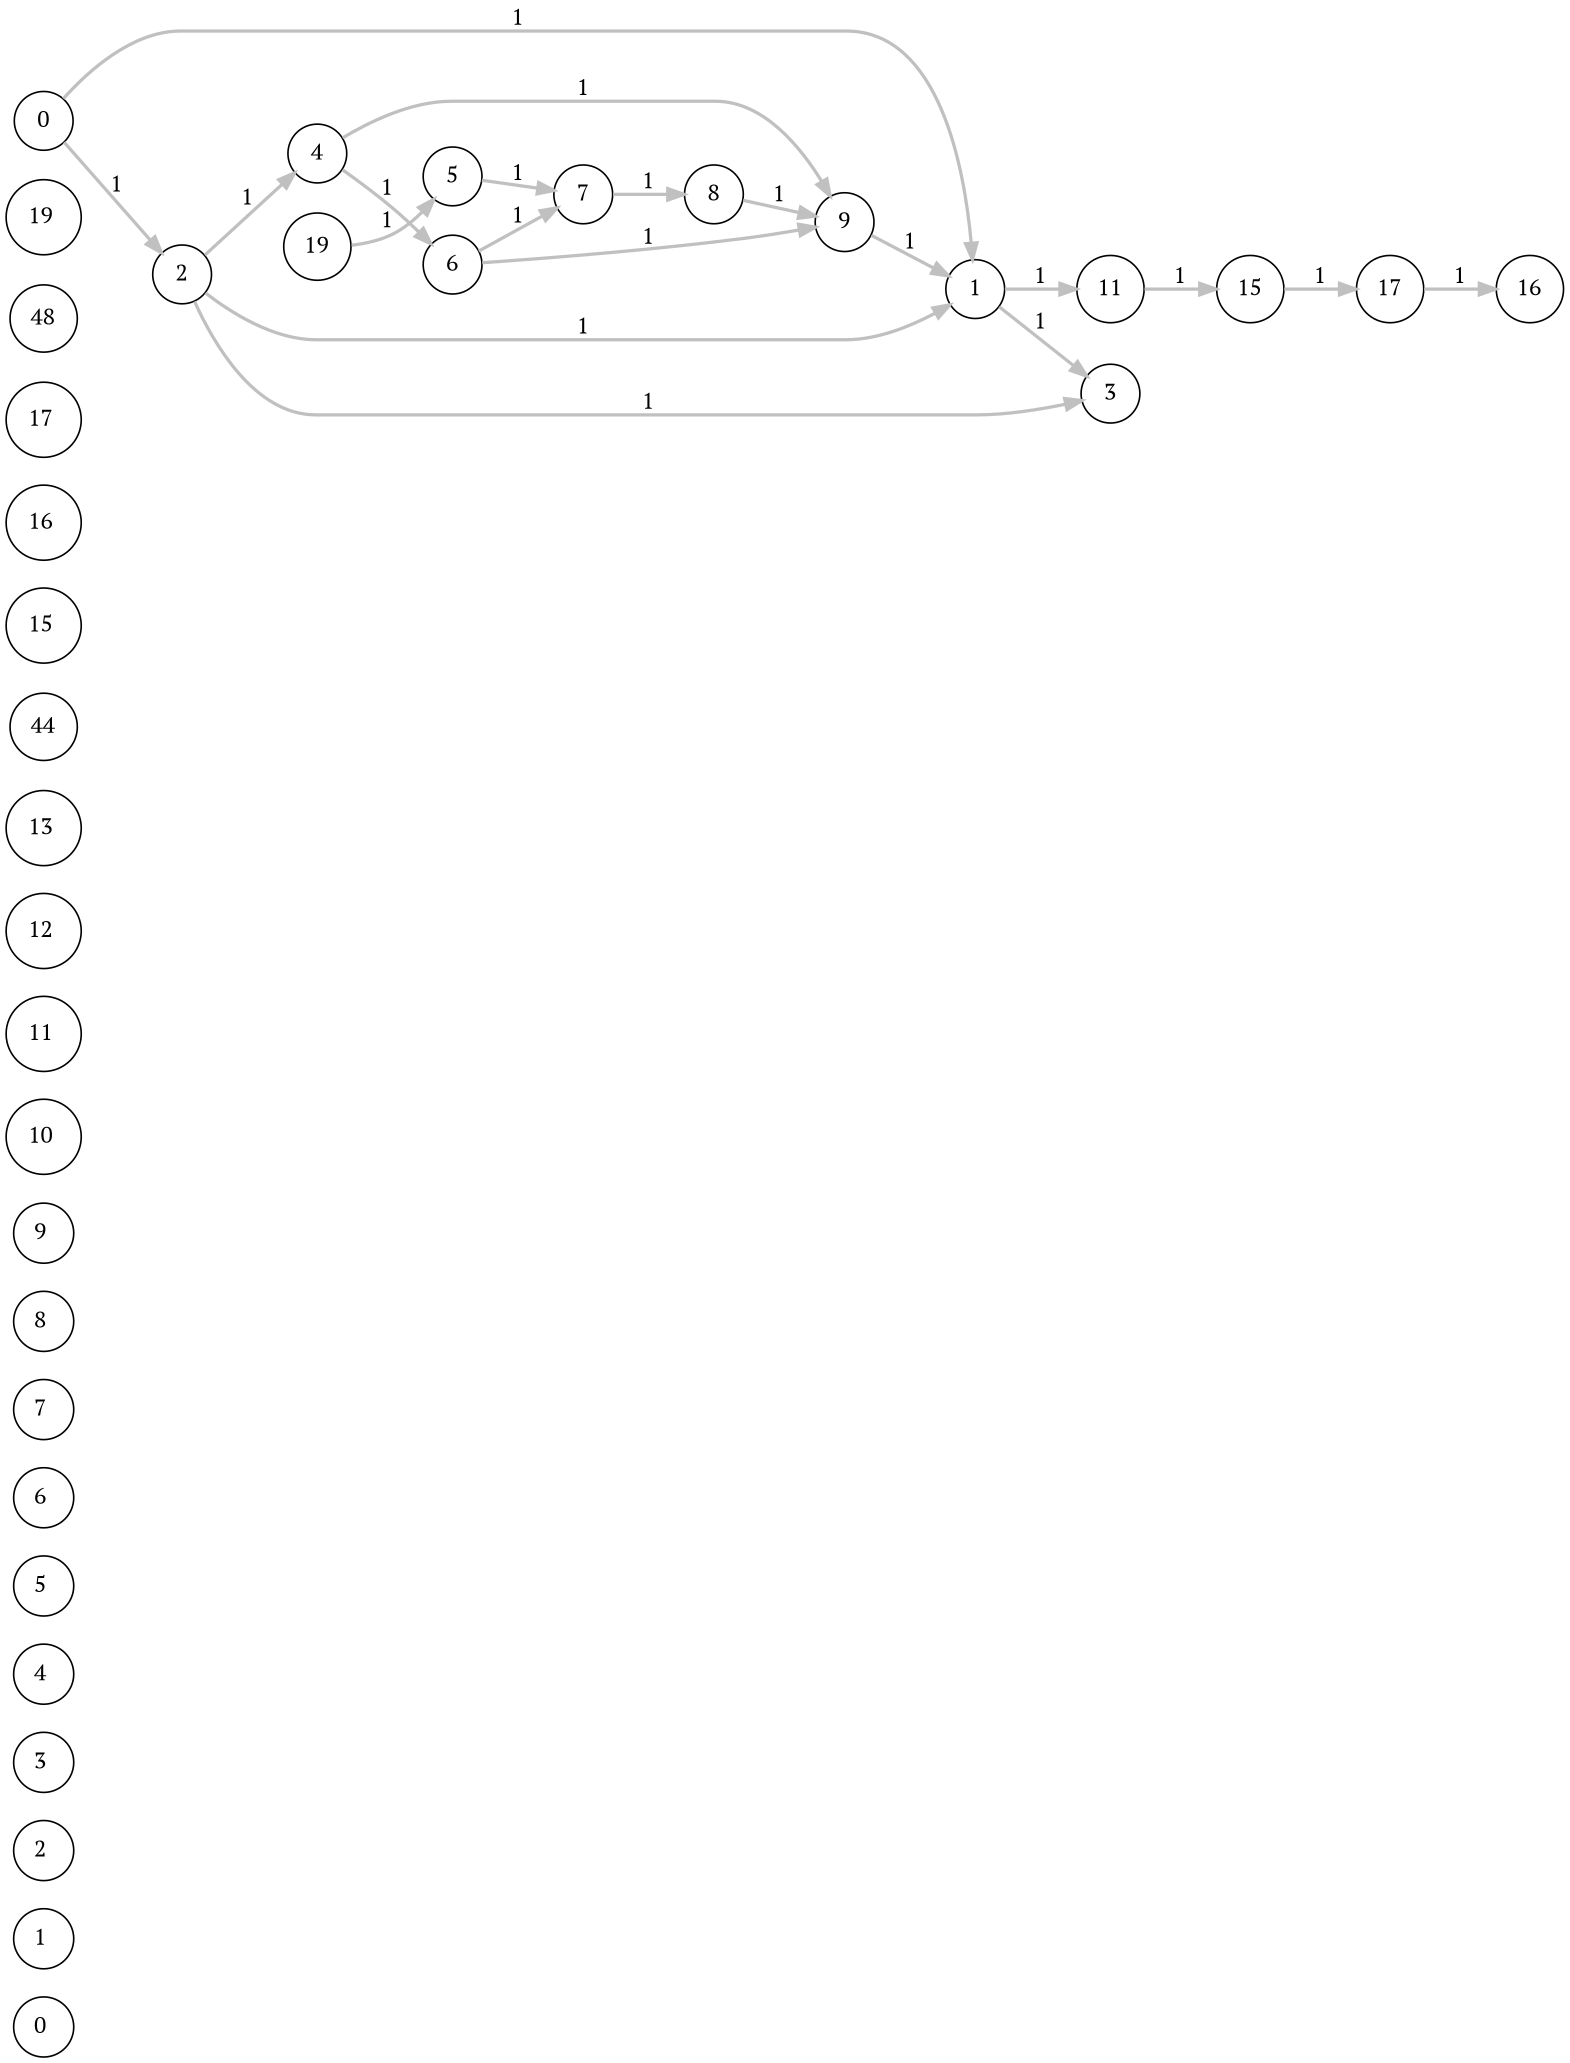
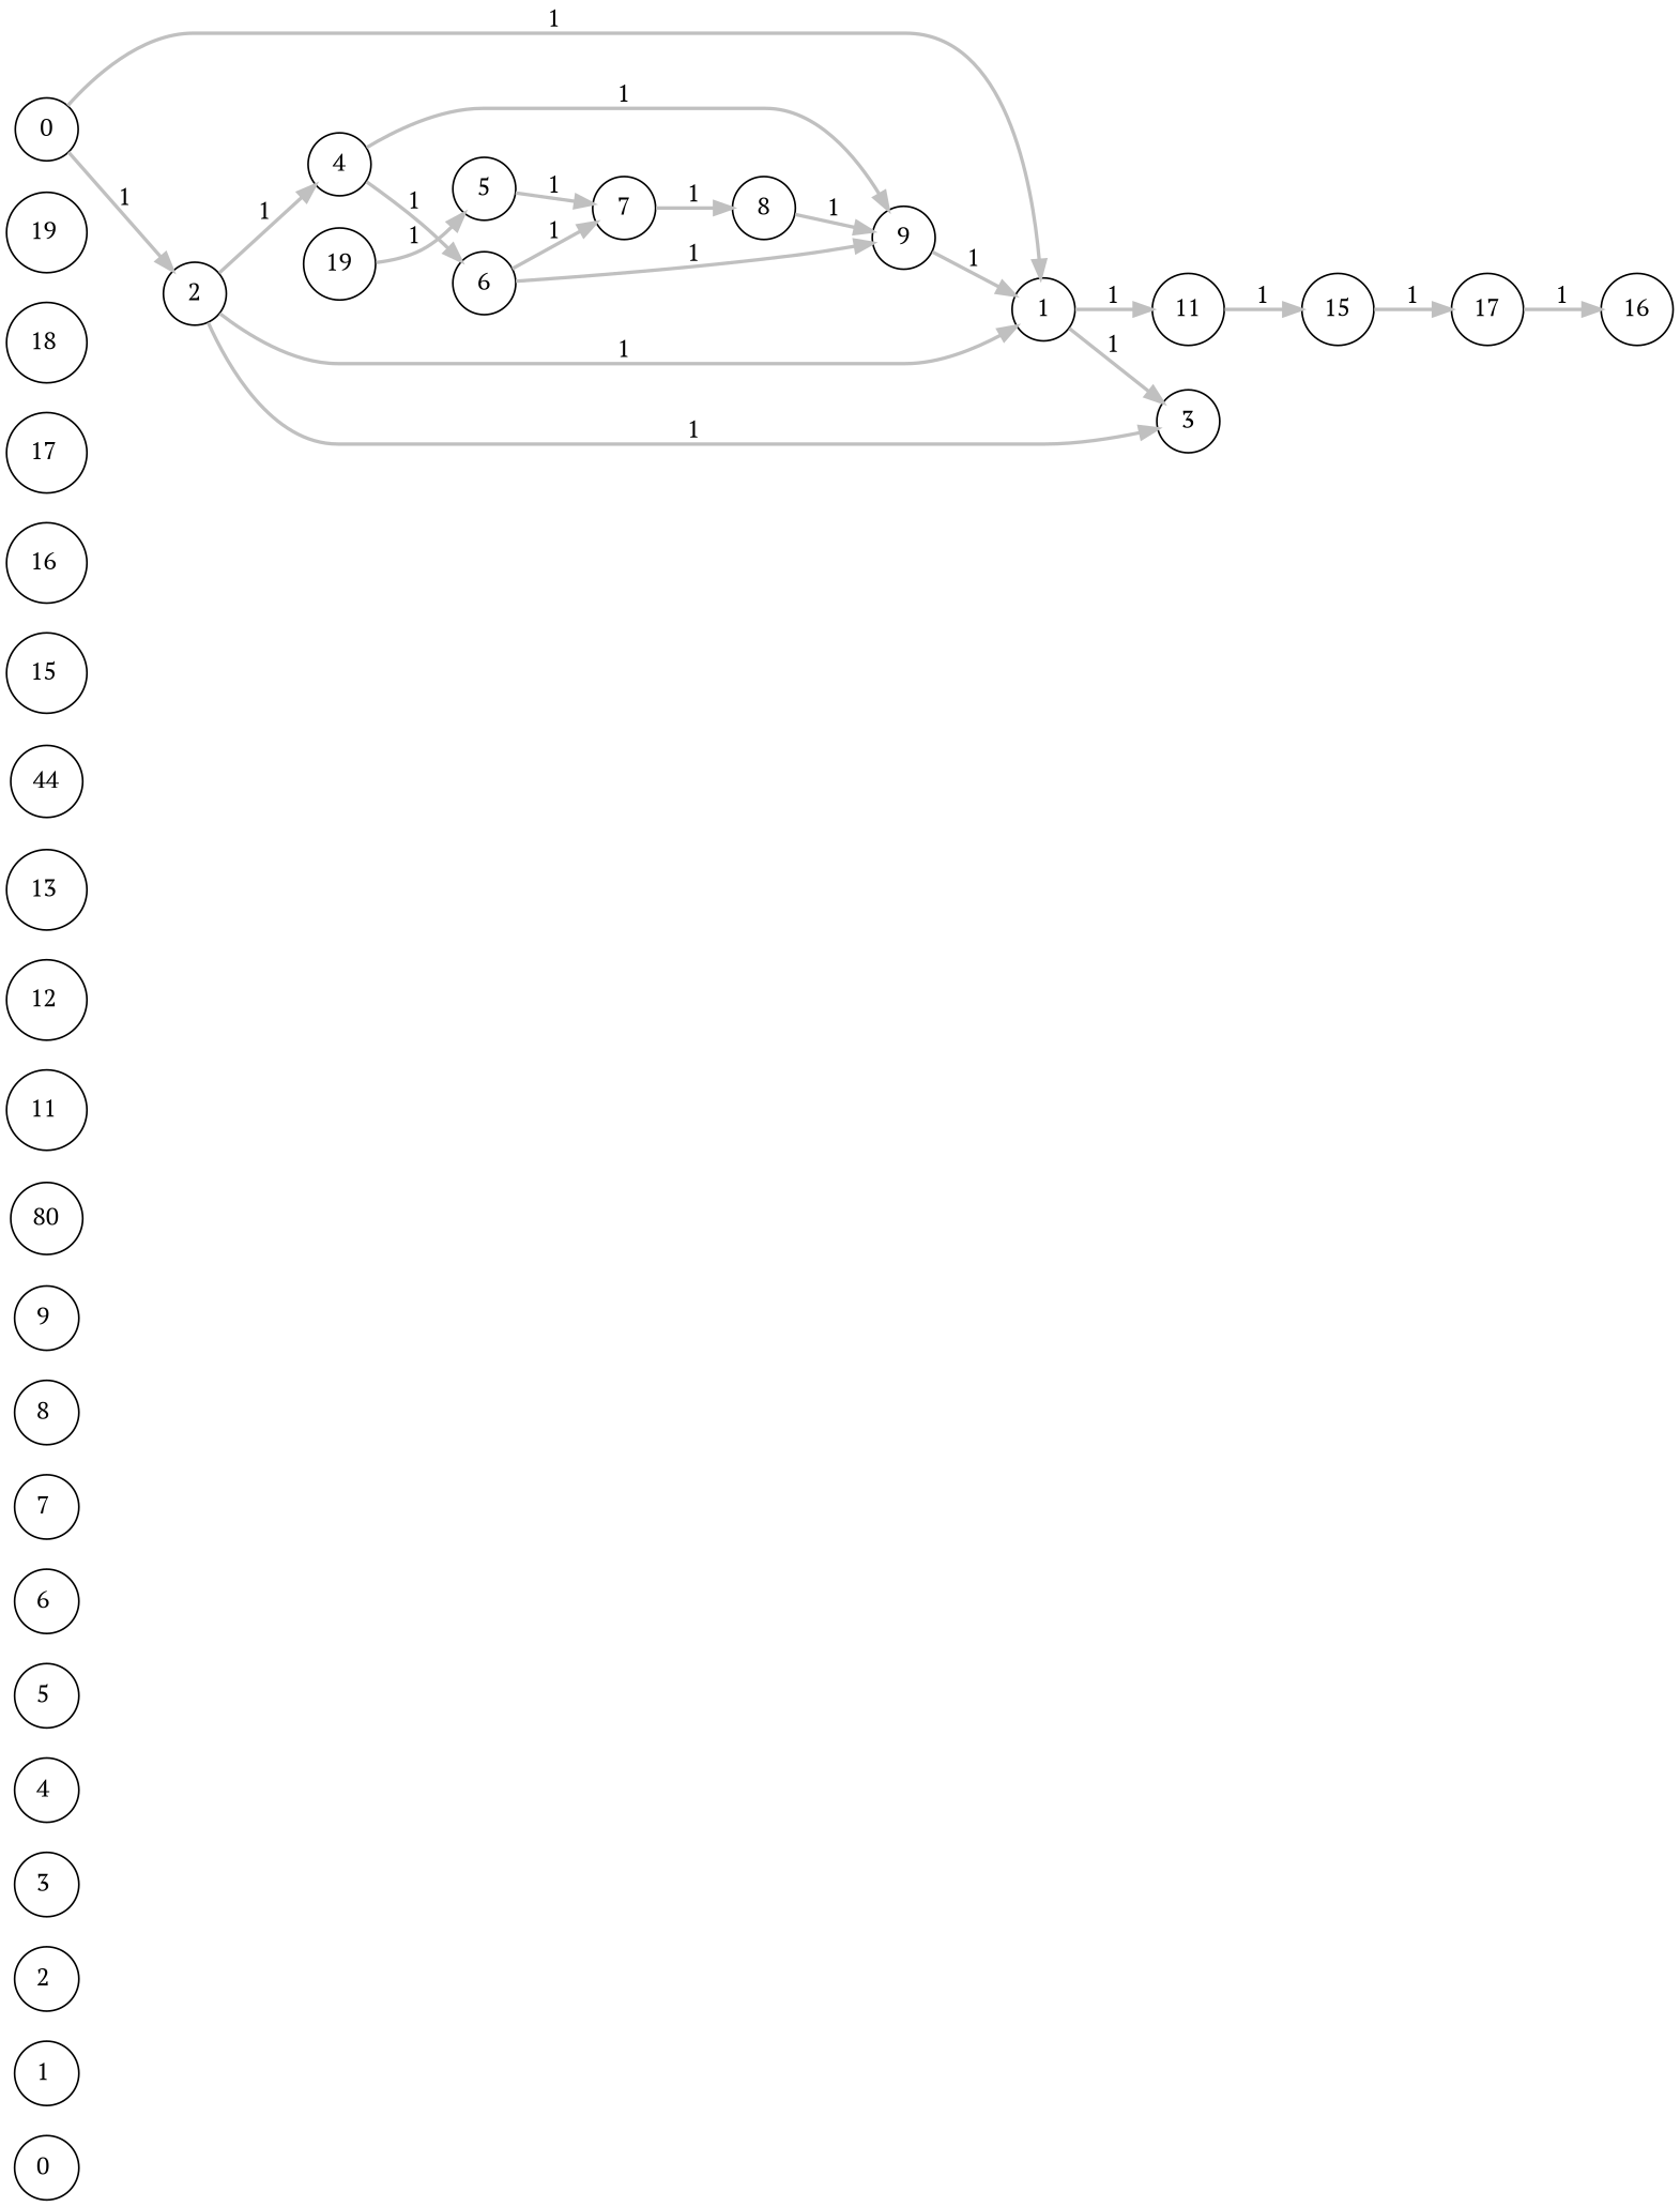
  digraph {
    fontname="PT Serif"
    rankdir=LR
    node [fontname="PT Serif" shape=circle]
    edge [color=grey fontname="PT Serif" style=bold]
    "0 " [Label=" p11, p12, p13 "]
    "1 " [Label=" p21, p22 "]
    "2 " [Label=" p31, p32 "]
    "3 " [Label=" p41, p42, p43 "]
    "4 " [Label=" p51, p52 "]
    "5 " [Label=" p61, p62, p63 "]
    "6 " [Label=" p71, p72 "]
    "7 " [Label=" p81, p82 "]
    "8 " [Label=" p91, p92, p93 "]
    "9 " [Label=" p101, p102 "]
-   "10 " [Label=" p111,p112 "]
+   "10 " [Label=" p111,p112 " label=80]
    "11 " [Label=" p121,p122 "]
    "12 " [Label=" p131,p132 "]
    "13 " [Label=" p141,p142 "]
    n15 [Label=" p151,p152,p153 " label=44]
    "15 " [Label=" p161,p162 "]
    "16 " [Label=" p171,p172 "]
    "17 " [Label=" p181,p182,p183 "]
-   "18 " [Label=" p191,p192 " label=48]
+   "18 " [Label=" p191,p192 "]
    "19 " [Label=" p201,p202,p203 "]
    0
    1
    2
    3
    11
    4
    15
    9
    6
    17
    7
    8
    5
    16
    19
    0 -> 1 [label=1]
    0 -> 2 [label=1]
    1 -> 3 [label=1]
    1 -> 11 [label=1]
    2 -> 1 [label=1]
    2 -> 3 [label=1]
    2 -> 4 [label=1]
    11 -> 15 [label=1]
    4 -> 9 [label=1]
    4 -> 6 [label=1]
    15 -> 17 [label=1]
    9 -> 1 [label=1]
    6 -> 9 [label=1]
    6 -> 7 [label=1]
    17 -> 16 [label=1]
    7 -> 8 [label=1]
    8 -> 9 [label=1]
    5 -> 7 [label=1]
    19 -> 5 [label=1]
  }
